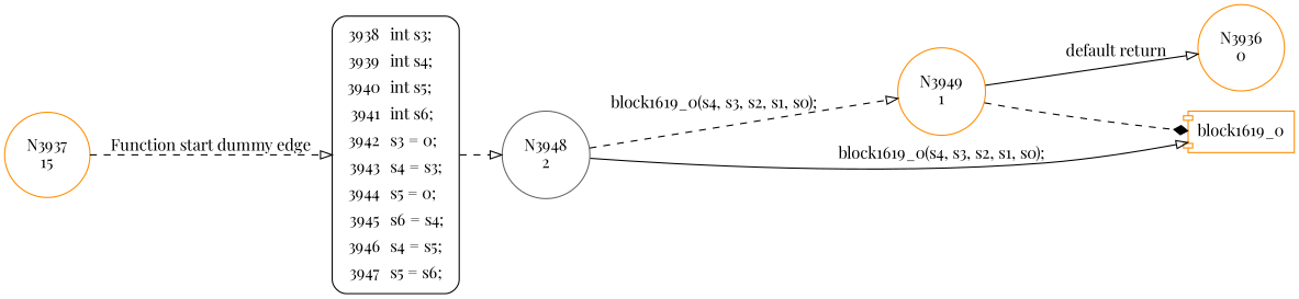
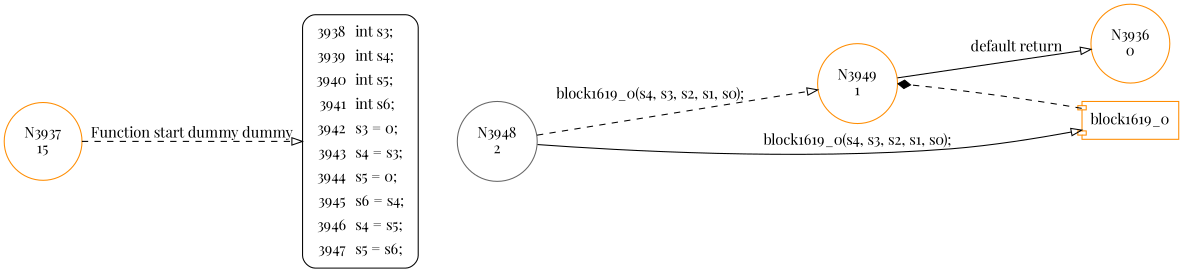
  digraph {
    fontname="Playfair Display"
    rankdir=LR
    node [color=darkorange fontname="Playfair Display" shape=circle]
    edge [arrowhead=onormal fontname="Playfair Display" style=dashed]
    n1 [label="N3937\n15"]
    n2 [fillcolor=white label=<<table border="0" cellborder="0" cellpadding="3" bgcolor="white"><tr><td align="right">3938</td><td align="left">int s3;</td></tr><tr><td align="right">3939</td><td align="left">int s4;</td></tr><tr><td align="right">3940</td><td align="left">int s5;</td></tr><tr><td align="right">3941</td><td align="left">int s6;</td></tr><tr><td align="right">3942</td><td align="left">s3 = 0;</td></tr><tr><td align="right">3943</td><td align="left">s4 = s3;</td></tr><tr><td align="right">3944</td><td align="left">s5 = 0;</td></tr><tr><td align="right">3945</td><td align="left">s6 = s4;</td></tr><tr><td align="right">3946</td><td align="left">s4 = s5;</td></tr><tr><td align="right">3947</td><td align="left">s5 = s6;</td></tr></table>> penwidth=1 shape=Mrecord style="filled,bold" color=""]
    n3 [color=gray40 label="N3948\n2"]
    n4 [label="N3949\n1"]
    n5 [label=block1619_0 shape=component]
    n6 [label="N3936\n0"]
-   n1 -> n2 [label="Function start dummy edge"]
-   n2 -> n3
+   n1 -> n2 [label="Function start dummy dummy"]
    n3 -> n4 [label="block1619_0(s4, s3, s2, s1, s0);"]
    n3 -> n5 [label="block1619_0(s4, s3, s2, s1, s0);" style=solid]
    n4 -> n6 [label="default return" style=solid]
-   n4 -> n5 [arrowhead=diamond]
+   n5 -> n4 [arrowhead=diamond]
  }
